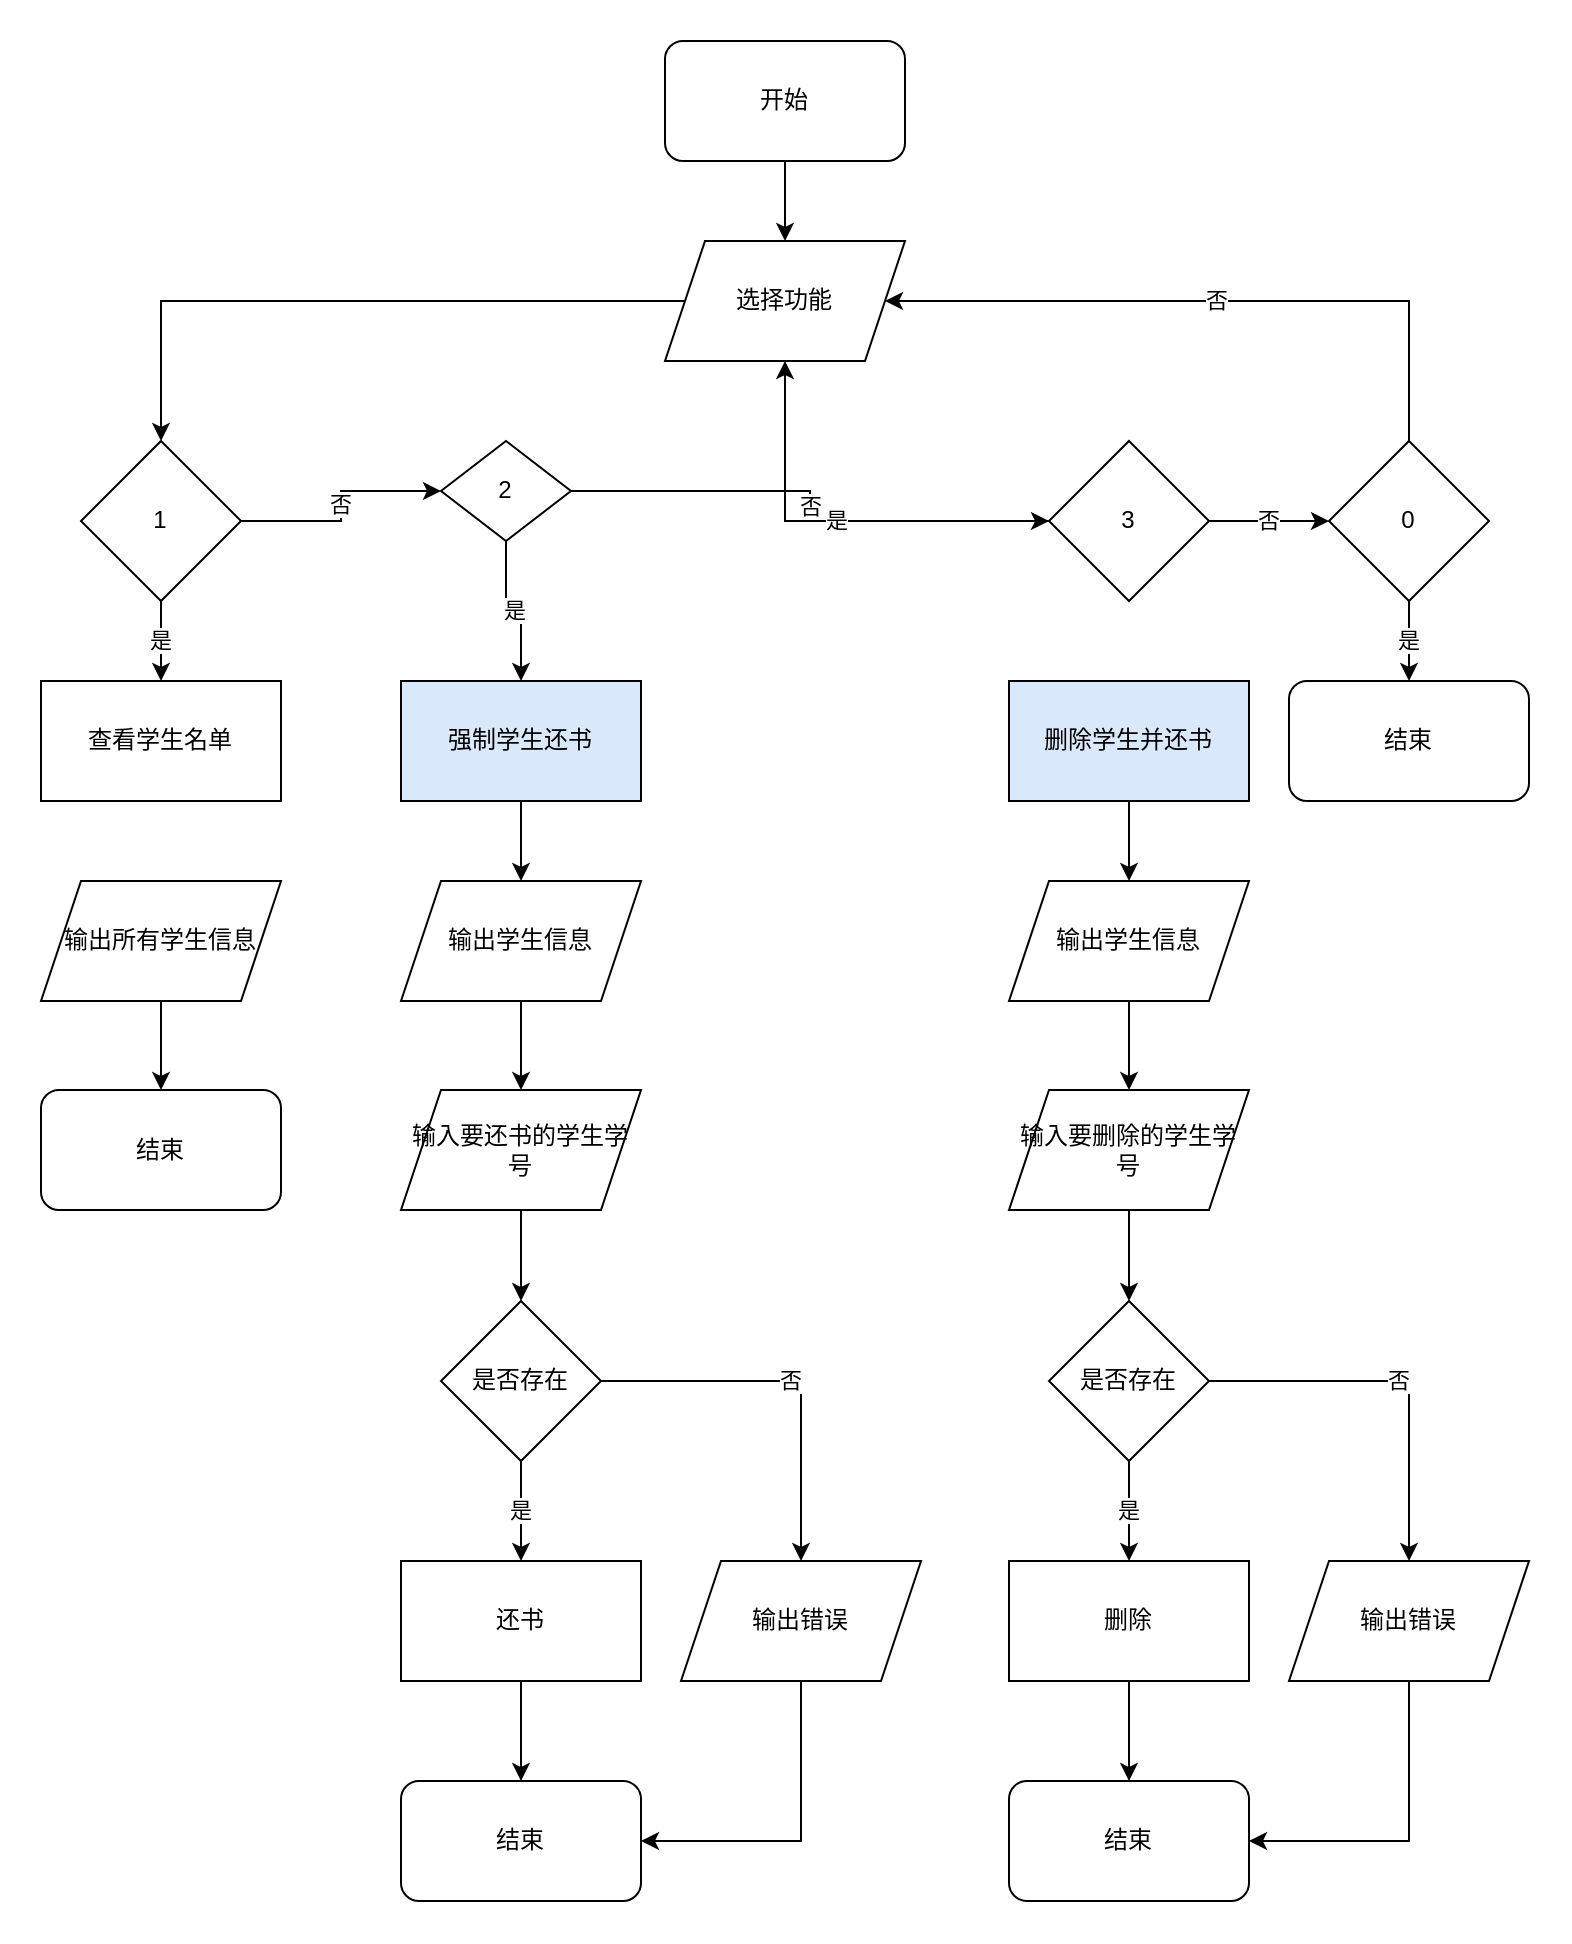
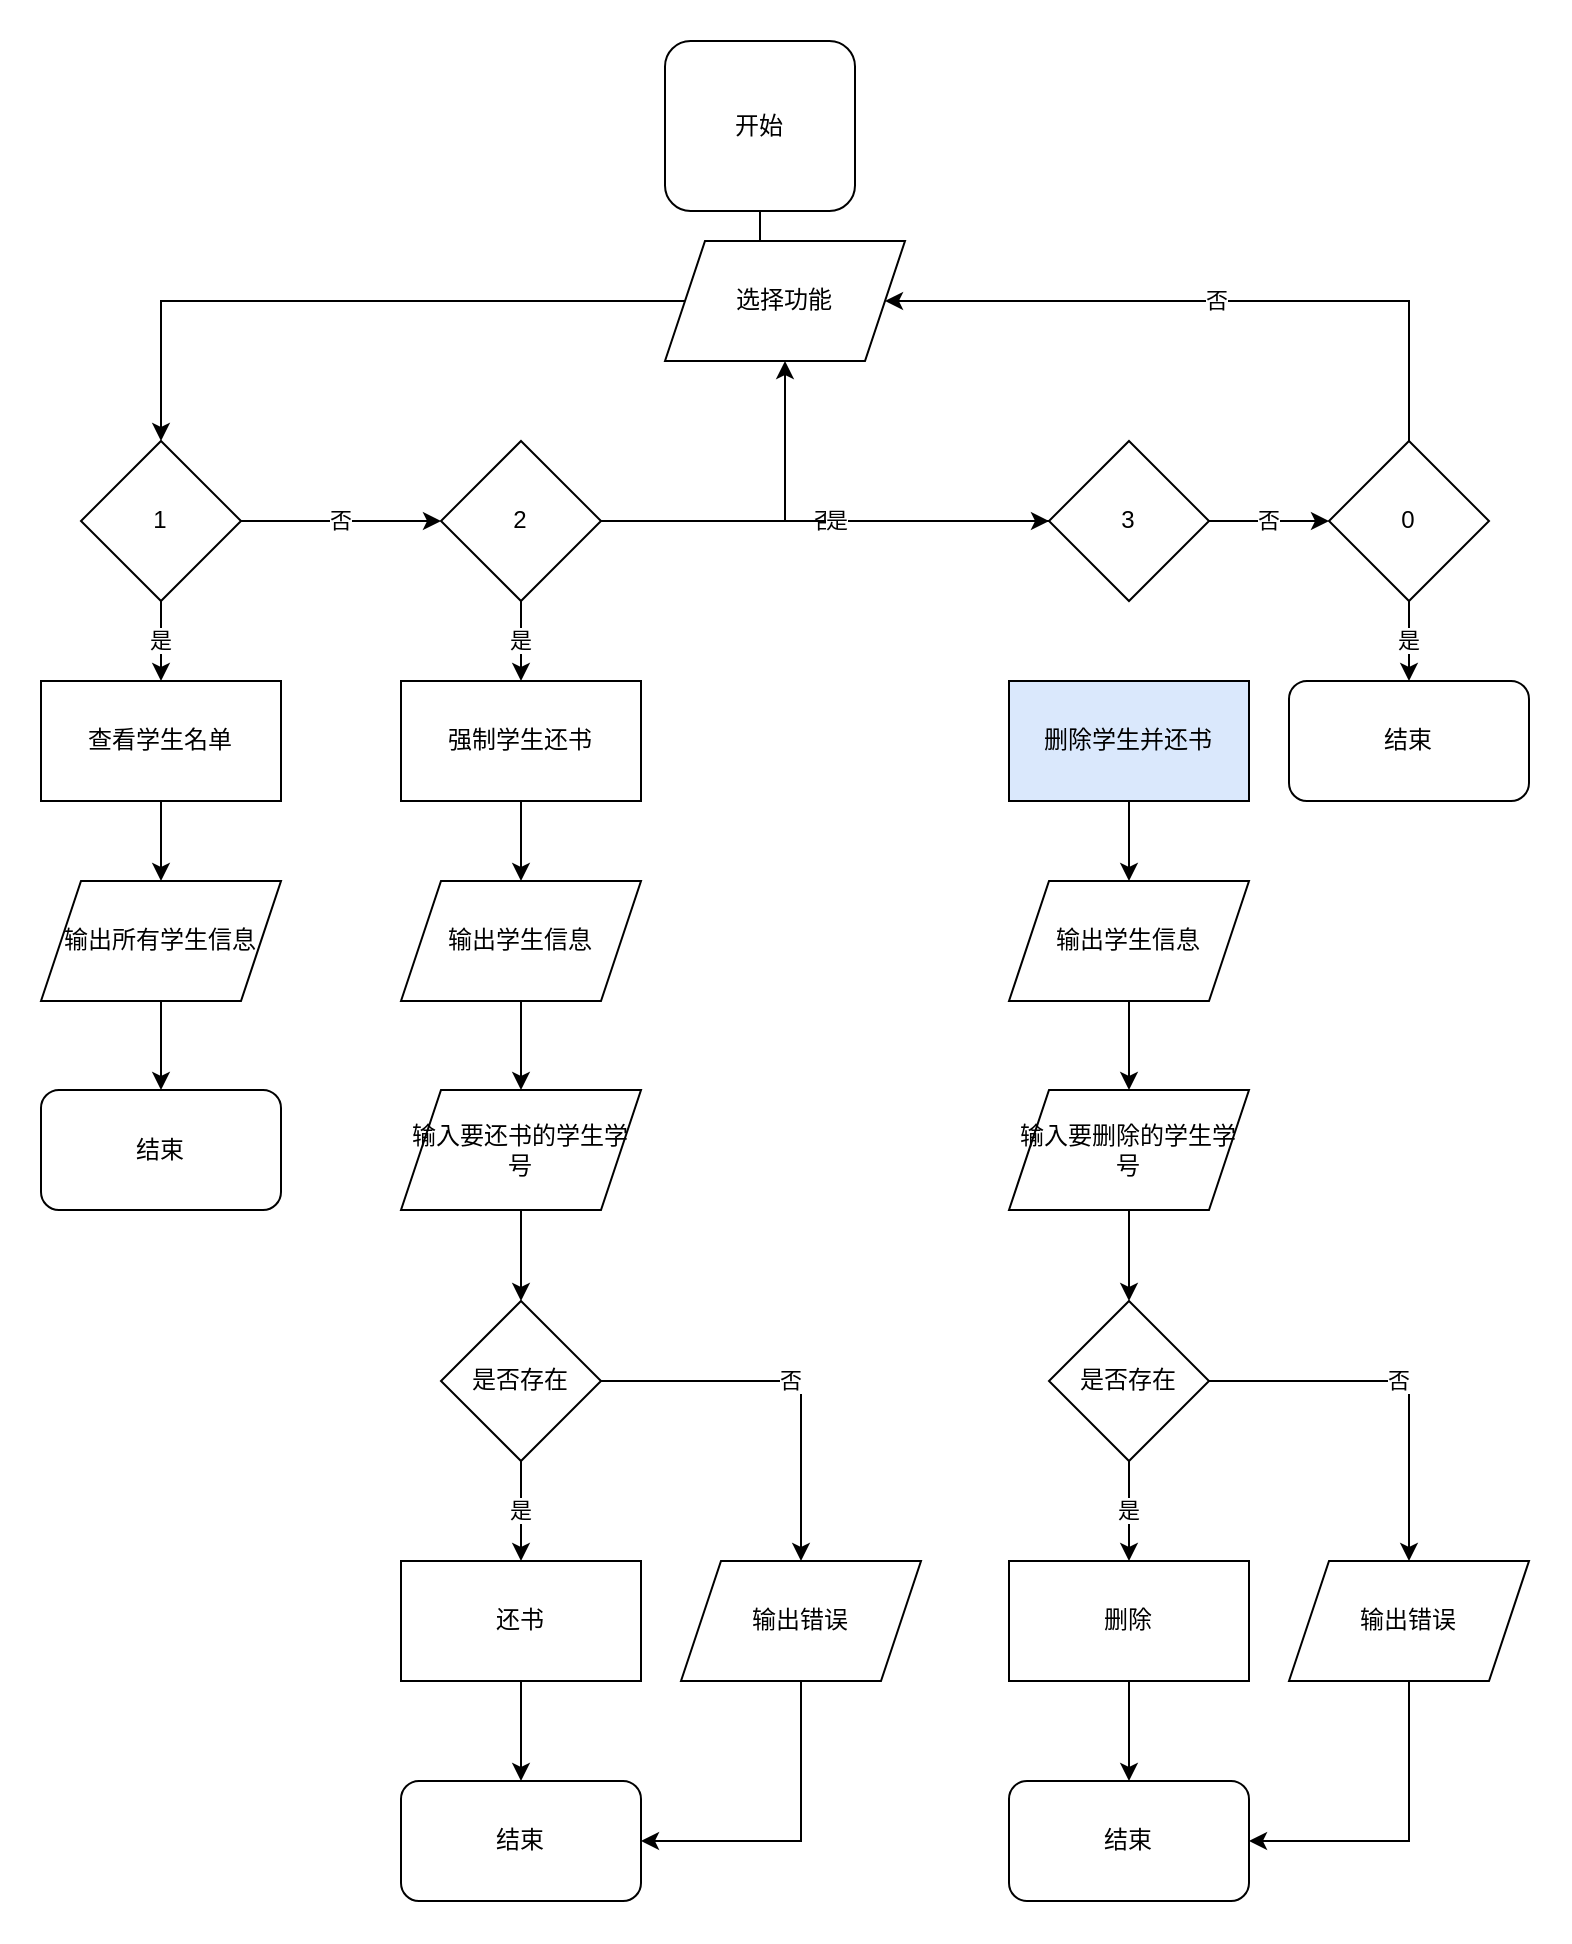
  <mxCell id="0" />
  <mxCell id="1" parent="0" />
  <mxCell id="2" value="" style="edgeStyle=orthogonalEdgeStyle;rounded=0;orthogonalLoop=1;jettySize=auto;html=1;" edge="1" parent="1" source="3" target="5"><mxGeometry relative="1" as="geometry" /></mxCell>
- <mxCell id="3" value="开始" style="rounded=1;whiteSpace=wrap;html=1;" vertex="1" parent="1"><mxGeometry x="332" y="20" width="120" height="60" as="geometry" /></mxCell>
+ <mxCell id="3" value="开始" style="rounded=1;whiteSpace=wrap;html=1;" vertex="1" parent="1"><mxGeometry x="332" y="20" width="95" height="85" as="geometry" /></mxCell>
  <mxCell id="4" style="edgeStyle=orthogonalEdgeStyle;rounded=0;orthogonalLoop=1;jettySize=auto;html=1;" edge="1" parent="1" source="5" target="8"><mxGeometry relative="1" as="geometry" /></mxCell>
  <mxCell id="5" value="选择功能" style="shape=parallelogram;perimeter=parallelogramPerimeter;whiteSpace=wrap;html=1;fixedSize=1;" vertex="1" parent="1"><mxGeometry x="332" y="120" width="120" height="60" as="geometry" /></mxCell>
  <mxCell id="6" value="是" style="edgeStyle=orthogonalEdgeStyle;rounded=0;orthogonalLoop=1;jettySize=auto;html=1;" edge="1" parent="1" source="8" target="19"><mxGeometry relative="1" as="geometry" /></mxCell>
  <mxCell id="7" value="否" style="edgeStyle=orthogonalEdgeStyle;rounded=0;orthogonalLoop=1;jettySize=auto;html=1;" edge="1" parent="1" source="8" target="11"><mxGeometry relative="1" as="geometry" /></mxCell>
  <mxCell id="8" value="1" style="rhombus;whiteSpace=wrap;html=1;" vertex="1" parent="1"><mxGeometry x="40" y="220" width="80" height="80" as="geometry" /></mxCell>
  <mxCell id="9" value="是" style="edgeStyle=orthogonalEdgeStyle;rounded=0;orthogonalLoop=1;jettySize=auto;html=1;" edge="1" parent="1" source="11" target="23"><mxGeometry relative="1" as="geometry" /></mxCell>
  <mxCell id="10" value="否" style="edgeStyle=orthogonalEdgeStyle;rounded=0;orthogonalLoop=1;jettySize=auto;html=1;" edge="1" parent="1" source="11" target="14"><mxGeometry relative="1" as="geometry" /></mxCell>
- <mxCell id="11" value="2" style="rhombus;whiteSpace=wrap;html=1;" vertex="1" parent="1"><mxGeometry x="220" y="220" width="65" height="50" as="geometry" /></mxCell>
+ <mxCell id="11" value="2" style="rhombus;whiteSpace=wrap;html=1;" vertex="1" parent="1"><mxGeometry x="220" y="220" width="80" height="80" as="geometry" /></mxCell>
  <mxCell id="12" value="是" style="edgeStyle=orthogonalEdgeStyle;rounded=0;orthogonalLoop=1;jettySize=auto;html=1;" edge="1" parent="1" source="14" target="5"><mxGeometry relative="1" as="geometry" /></mxCell>
  <mxCell id="13" value="否" style="edgeStyle=orthogonalEdgeStyle;rounded=0;orthogonalLoop=1;jettySize=auto;html=1;" edge="1" parent="1" source="14" target="17"><mxGeometry relative="1" as="geometry" /></mxCell>
  <mxCell id="14" value="3" style="rhombus;whiteSpace=wrap;html=1;" vertex="1" parent="1"><mxGeometry x="524" y="220" width="80" height="80" as="geometry" /></mxCell>
  <mxCell id="15" value="是" style="edgeStyle=orthogonalEdgeStyle;rounded=0;orthogonalLoop=1;jettySize=auto;html=1;" edge="1" parent="1" source="17" target="51"><mxGeometry relative="1" as="geometry" /></mxCell>
  <mxCell id="16" value="否" style="edgeStyle=orthogonalEdgeStyle;rounded=0;orthogonalLoop=1;jettySize=auto;html=1;" edge="1" parent="1" source="17" target="5"><mxGeometry relative="1" as="geometry"><Array as="points"><mxPoint x="704" y="150" /></Array></mxGeometry></mxCell>
  <mxCell id="17" value="0" style="rhombus;whiteSpace=wrap;html=1;" vertex="1" parent="1"><mxGeometry x="664" y="220" width="80" height="80" as="geometry" /></mxCell>
+ <mxCell id="18" value="" style="edgeStyle=orthogonalEdgeStyle;rounded=0;orthogonalLoop=1;jettySize=auto;html=1;" edge="1" parent="1" source="19" target="21"><mxGeometry relative="1" as="geometry" /></mxCell>
  <mxCell id="19" value="查看学生名单" style="rounded=0;whiteSpace=wrap;html=1;" vertex="1" parent="1"><mxGeometry x="20" y="340" width="120" height="60" as="geometry" /></mxCell>
  <mxCell id="20" value="" style="edgeStyle=orthogonalEdgeStyle;rounded=0;orthogonalLoop=1;jettySize=auto;html=1;" edge="1" parent="1" source="21" target="33"><mxGeometry relative="1" as="geometry" /></mxCell>
  <mxCell id="21" value="输出所有学生信息" style="shape=parallelogram;perimeter=parallelogramPerimeter;whiteSpace=wrap;html=1;fixedSize=1;" vertex="1" parent="1"><mxGeometry x="20" y="440" width="120" height="60" as="geometry" /></mxCell>
  <mxCell id="22" value="" style="edgeStyle=orthogonalEdgeStyle;rounded=0;orthogonalLoop=1;jettySize=auto;html=1;" edge="1" parent="1" source="23" target="25"><mxGeometry relative="1" as="geometry" /></mxCell>
- <mxCell id="23" value="强制学生还书" style="rounded=0;whiteSpace=wrap;html=1;fillColor=#dae8fc;" vertex="1" parent="1"><mxGeometry x="200" y="340" width="120" height="60" as="geometry" /></mxCell>
+ <mxCell id="23" value="强制学生还书" style="rounded=0;whiteSpace=wrap;html=1;" vertex="1" parent="1"><mxGeometry x="200" y="340" width="120" height="60" as="geometry" /></mxCell>
  <mxCell id="24" value="" style="edgeStyle=orthogonalEdgeStyle;rounded=0;orthogonalLoop=1;jettySize=auto;html=1;" edge="1" parent="1" source="25" target="27"><mxGeometry relative="1" as="geometry" /></mxCell>
  <mxCell id="25" value="输出学生信息" style="shape=parallelogram;perimeter=parallelogramPerimeter;whiteSpace=wrap;html=1;fixedSize=1;" vertex="1" parent="1"><mxGeometry x="200" y="440" width="120" height="60" as="geometry" /></mxCell>
  <mxCell id="26" value="" style="edgeStyle=orthogonalEdgeStyle;rounded=0;orthogonalLoop=1;jettySize=auto;html=1;" edge="1" parent="1" source="27" target="30"><mxGeometry relative="1" as="geometry" /></mxCell>
  <mxCell id="27" value="输入要还书的学生学号" style="shape=parallelogram;perimeter=parallelogramPerimeter;whiteSpace=wrap;html=1;fixedSize=1;" vertex="1" parent="1"><mxGeometry x="200" y="544.5" width="120" height="60" as="geometry" /></mxCell>
  <mxCell id="28" value="是" style="edgeStyle=orthogonalEdgeStyle;rounded=0;orthogonalLoop=1;jettySize=auto;html=1;" edge="1" parent="1" source="30" target="32"><mxGeometry relative="1" as="geometry" /></mxCell>
  <mxCell id="29" value="否" style="edgeStyle=orthogonalEdgeStyle;rounded=0;orthogonalLoop=1;jettySize=auto;html=1;" edge="1" parent="1" source="30" target="36"><mxGeometry relative="1" as="geometry" /></mxCell>
  <mxCell id="30" value="是否存在" style="rhombus;whiteSpace=wrap;html=1;" vertex="1" parent="1"><mxGeometry x="220" y="650" width="80" height="80" as="geometry" /></mxCell>
  <mxCell id="31" value="" style="edgeStyle=orthogonalEdgeStyle;rounded=0;orthogonalLoop=1;jettySize=auto;html=1;" edge="1" parent="1" source="32" target="34"><mxGeometry relative="1" as="geometry" /></mxCell>
  <mxCell id="32" value="还书" style="shape=label;perimeter=rectanglePerimeter;whiteSpace=wrap;html=1;fixedSize=1;rounded=0;" vertex="1" parent="1"><mxGeometry x="200" y="780" width="120" height="60" as="geometry" /></mxCell>
  <mxCell id="33" value="结束" style="rounded=1;whiteSpace=wrap;html=1;" vertex="1" parent="1"><mxGeometry x="20" y="544.5" width="120" height="60" as="geometry" /></mxCell>
  <mxCell id="34" value="结束" style="rounded=1;whiteSpace=wrap;html=1;" vertex="1" parent="1"><mxGeometry x="200" y="890" width="120" height="60" as="geometry" /></mxCell>
  <mxCell id="35" style="edgeStyle=orthogonalEdgeStyle;rounded=0;orthogonalLoop=1;jettySize=auto;html=1;" edge="1" parent="1" source="36" target="34"><mxGeometry relative="1" as="geometry"><Array as="points"><mxPoint x="400" y="920" /></Array></mxGeometry></mxCell>
  <mxCell id="36" value="输出错误" style="shape=parallelogram;perimeter=parallelogramPerimeter;whiteSpace=wrap;html=1;fixedSize=1;" vertex="1" parent="1"><mxGeometry x="340" y="780" width="120" height="60" as="geometry" /></mxCell>
  <mxCell id="37" value="" style="edgeStyle=orthogonalEdgeStyle;rounded=0;orthogonalLoop=1;jettySize=auto;html=1;" edge="1" parent="1" source="38" target="40"><mxGeometry relative="1" as="geometry" /></mxCell>
  <mxCell id="38" value="删除学生并还书" style="rounded=0;whiteSpace=wrap;html=1;fillColor=#dae8fc;" vertex="1" parent="1"><mxGeometry x="504" y="340" width="120" height="60" as="geometry" /></mxCell>
  <mxCell id="39" value="" style="edgeStyle=orthogonalEdgeStyle;rounded=0;orthogonalLoop=1;jettySize=auto;html=1;" edge="1" parent="1" source="40" target="42"><mxGeometry relative="1" as="geometry" /></mxCell>
  <mxCell id="40" value="输出学生信息" style="shape=parallelogram;perimeter=parallelogramPerimeter;whiteSpace=wrap;html=1;fixedSize=1;" vertex="1" parent="1"><mxGeometry x="504" y="440" width="120" height="60" as="geometry" /></mxCell>
  <mxCell id="41" value="" style="edgeStyle=orthogonalEdgeStyle;rounded=0;orthogonalLoop=1;jettySize=auto;html=1;" edge="1" parent="1" source="42" target="45"><mxGeometry relative="1" as="geometry" /></mxCell>
  <mxCell id="42" value="输入要删除的学生学号" style="shape=parallelogram;perimeter=parallelogramPerimeter;whiteSpace=wrap;html=1;fixedSize=1;" vertex="1" parent="1"><mxGeometry x="504" y="544.5" width="120" height="60" as="geometry" /></mxCell>
  <mxCell id="43" value="是" style="edgeStyle=orthogonalEdgeStyle;rounded=0;orthogonalLoop=1;jettySize=auto;html=1;" edge="1" parent="1" source="45" target="47"><mxGeometry relative="1" as="geometry" /></mxCell>
  <mxCell id="44" value="否" style="edgeStyle=orthogonalEdgeStyle;rounded=0;orthogonalLoop=1;jettySize=auto;html=1;" edge="1" parent="1" source="45" target="50"><mxGeometry relative="1" as="geometry" /></mxCell>
  <mxCell id="45" value="是否存在" style="rhombus;whiteSpace=wrap;html=1;" vertex="1" parent="1"><mxGeometry x="524" y="650" width="80" height="80" as="geometry" /></mxCell>
  <mxCell id="46" value="" style="edgeStyle=orthogonalEdgeStyle;rounded=0;orthogonalLoop=1;jettySize=auto;html=1;" edge="1" parent="1" source="47" target="48"><mxGeometry relative="1" as="geometry" /></mxCell>
  <mxCell id="47" value="删除" style="shape=label;perimeter=rectanglePerimeter;whiteSpace=wrap;html=1;fixedSize=1;rounded=0;" vertex="1" parent="1"><mxGeometry x="504" y="780" width="120" height="60" as="geometry" /></mxCell>
  <mxCell id="48" value="结束" style="rounded=1;whiteSpace=wrap;html=1;" vertex="1" parent="1"><mxGeometry x="504" y="890" width="120" height="60" as="geometry" /></mxCell>
  <mxCell id="49" style="edgeStyle=orthogonalEdgeStyle;rounded=0;orthogonalLoop=1;jettySize=auto;html=1;" edge="1" parent="1" source="50" target="48"><mxGeometry relative="1" as="geometry"><Array as="points"><mxPoint x="704" y="920" /></Array></mxGeometry></mxCell>
  <mxCell id="50" value="输出错误" style="shape=parallelogram;perimeter=parallelogramPerimeter;whiteSpace=wrap;html=1;fixedSize=1;" vertex="1" parent="1"><mxGeometry x="644" y="780" width="120" height="60" as="geometry" /></mxCell>
  <mxCell id="51" value="结束" style="rounded=1;whiteSpace=wrap;html=1;" vertex="1" parent="1"><mxGeometry x="644" y="340" width="120" height="60" as="geometry" /></mxCell>
